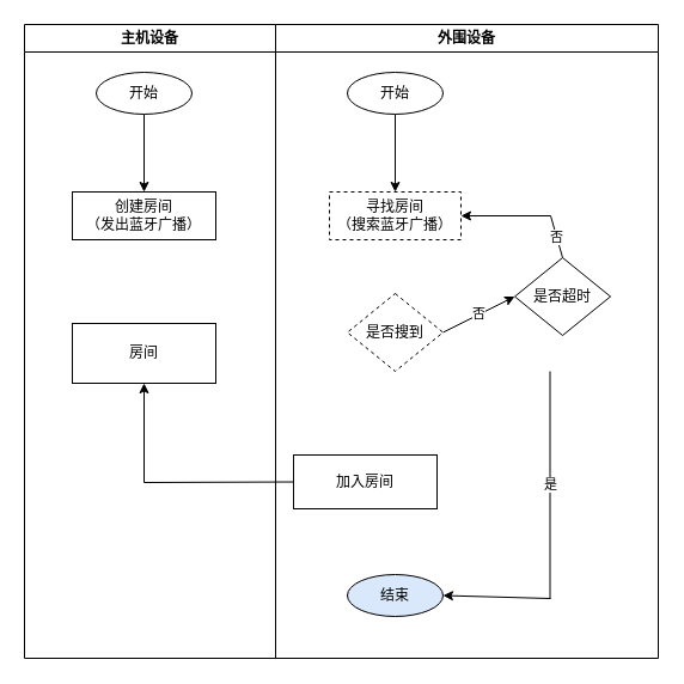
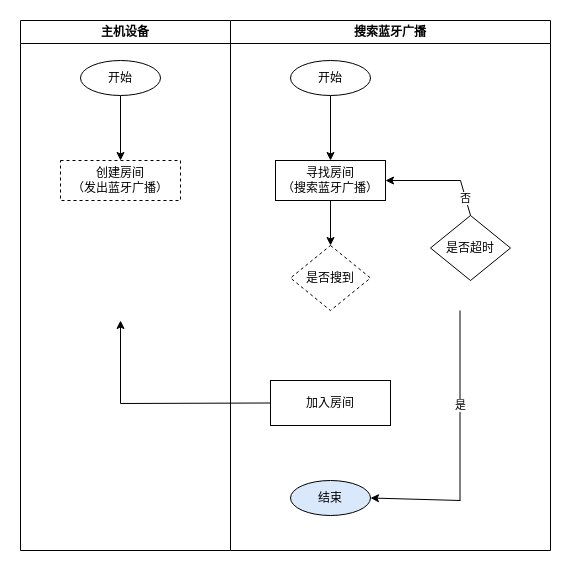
  <mxCell id="0" />
  <mxCell id="1" parent="0" />
  <mxCell id="2" value="主机设备" style="swimlane;whiteSpace=wrap;html=1;" vertex="1" parent="1"><mxGeometry x="20" y="20" width="210" height="530" as="geometry"><mxRectangle x="220" y="180" width="90" height="30" as="alternateBounds" /></mxGeometry></mxCell>
  <mxCell id="3" style="edgeStyle=none;html=1;exitX=0.5;exitY=1;exitDx=0;exitDy=0;entryX=0.5;entryY=0;entryDx=0;entryDy=0;" edge="1" parent="2" source="4" target="5"><mxGeometry relative="1" as="geometry" /></mxCell>
  <mxCell id="4" value="开始" style="ellipse;whiteSpace=wrap;html=1;" vertex="1" parent="2"><mxGeometry x="60" y="40" width="80" height="35" as="geometry" /></mxCell>
- <mxCell id="5" value="创建房间&lt;br&gt;（发出蓝牙广播）" style="whiteSpace=wrap;html=1;" vertex="1" parent="2"><mxGeometry x="40" y="140" width="120" height="40" as="geometry" /></mxCell>
- <mxCell id="6" value="房间" style="rounded=0;whiteSpace=wrap;html=1;" vertex="1" parent="2"><mxGeometry x="40" y="250" width="120" height="50" as="geometry" /></mxCell>
+ <mxCell id="5" value="创建房间&lt;br&gt;（发出蓝牙广播）" style="whiteSpace=wrap;html=1;dashed=1;" vertex="1" parent="2"><mxGeometry x="40" y="140" width="120" height="40" as="geometry" /></mxCell>
  <mxCell id="7" value="" style="endArrow=none;html=1;entryX=0;entryY=0.5;entryDx=0;entryDy=0;" edge="1" parent="2" target="16"><mxGeometry width="50" height="50" relative="1" as="geometry"><mxPoint x="100" y="383" as="sourcePoint" /><mxPoint x="160" y="360" as="targetPoint" /></mxGeometry></mxCell>
  <mxCell id="8" value="" style="endArrow=classic;html=1;" edge="1" parent="2"><mxGeometry width="50" height="50" relative="1" as="geometry"><mxPoint x="100" y="383" as="sourcePoint" /><mxPoint x="100" y="300" as="targetPoint" /></mxGeometry></mxCell>
- <mxCell id="9" value="外围设备" style="swimlane;whiteSpace=wrap;html=1;" vertex="1" parent="1"><mxGeometry x="230" y="20" width="320" height="530" as="geometry"><mxRectangle x="430" y="180" width="90" height="30" as="alternateBounds" /></mxGeometry></mxCell>
- <mxCell id="11" value="寻找房间&lt;br&gt;（搜索蓝牙广播）" style="whiteSpace=wrap;html=1;dashed=1;" vertex="1" parent="9"><mxGeometry x="45" y="140" width="110" height="40" as="geometry" /></mxCell>
+ <mxCell id="9" value="搜索蓝牙广播" style="swimlane;whiteSpace=wrap;html=1;" vertex="1" parent="1"><mxGeometry x="230" y="20" width="320" height="530" as="geometry"><mxRectangle x="430" y="180" width="90" height="30" as="alternateBounds" /></mxGeometry></mxCell>
+ <mxCell id="10" style="edgeStyle=none;html=1;exitX=0.5;exitY=1;exitDx=0;exitDy=0;entryX=0.5;entryY=0;entryDx=0;entryDy=0;" edge="1" parent="9" source="11" target="15"><mxGeometry relative="1" as="geometry" /></mxCell>
+ <mxCell id="11" value="寻找房间&lt;br&gt;（搜索蓝牙广播）" style="whiteSpace=wrap;html=1;" vertex="1" parent="9"><mxGeometry x="45" y="140" width="110" height="40" as="geometry" /></mxCell>
  <mxCell id="12" style="edgeStyle=none;html=1;exitX=0.5;exitY=1;exitDx=0;exitDy=0;entryX=0.5;entryY=0;entryDx=0;entryDy=0;" edge="1" parent="9" source="13" target="11"><mxGeometry relative="1" as="geometry" /></mxCell>
  <mxCell id="13" value="开始" style="ellipse;whiteSpace=wrap;html=1;" vertex="1" parent="9"><mxGeometry x="60" y="40" width="80" height="35" as="geometry" /></mxCell>
- <mxCell id="14" value="否" style="edgeStyle=none;html=1;exitX=1;exitY=0.5;exitDx=0;exitDy=0;entryX=0;entryY=0.5;entryDx=0;entryDy=0;" edge="1" parent="9" source="15" target="17"><mxGeometry relative="1" as="geometry" /></mxCell>
  <mxCell id="15" value="是否搜到" style="rhombus;whiteSpace=wrap;html=1;dashed=1;" vertex="1" parent="9"><mxGeometry x="60" y="225" width="80" height="65" as="geometry" /></mxCell>
- <mxCell id="16" value="加入房间" style="rounded=0;whiteSpace=wrap;html=1;" vertex="1" parent="9"><mxGeometry x="15" y="360" width="120" height="45" as="geometry" /></mxCell>
+ <mxCell id="16" value="加入房间" style="rounded=0;whiteSpace=wrap;html=1;" vertex="1" parent="9"><mxGeometry x="40" y="360" width="120" height="45" as="geometry" /></mxCell>
  <mxCell id="17" value="是否超时" style="rhombus;whiteSpace=wrap;html=1;" vertex="1" parent="9"><mxGeometry x="200" y="195" width="80" height="65" as="geometry" /></mxCell>
  <mxCell id="18" value="结束" style="ellipse;whiteSpace=wrap;html=1;fillColor=#dae8fc;" vertex="1" parent="9"><mxGeometry x="60" y="460" width="80" height="35" as="geometry" /></mxCell>
  <mxCell id="19" value="是" style="endArrow=none;html=1;entryX=0.5;entryY=1;entryDx=0;entryDy=0;" edge="1" parent="9"><mxGeometry width="50" height="50" relative="1" as="geometry"><mxPoint x="229.5" y="480" as="sourcePoint" /><mxPoint x="229.5" y="290" as="targetPoint" /></mxGeometry></mxCell>
  <mxCell id="20" value="" style="endArrow=classic;html=1;entryX=1;entryY=0.5;entryDx=0;entryDy=0;" edge="1" parent="9" target="18"><mxGeometry width="50" height="50" relative="1" as="geometry"><mxPoint x="230" y="480" as="sourcePoint" /><mxPoint x="210" y="420" as="targetPoint" /></mxGeometry></mxCell>
  <mxCell id="21" value="否" style="endArrow=none;html=1;exitX=0.5;exitY=0;exitDx=0;exitDy=0;" edge="1" parent="9" source="17"><mxGeometry width="50" height="50" relative="1" as="geometry"><mxPoint x="230" y="210" as="sourcePoint" /><mxPoint x="230" y="160" as="targetPoint" /></mxGeometry></mxCell>
  <mxCell id="22" value="" style="endArrow=classic;html=1;entryX=1;entryY=0.5;entryDx=0;entryDy=0;" edge="1" parent="9" target="11"><mxGeometry width="50" height="50" relative="1" as="geometry"><mxPoint x="230" y="160" as="sourcePoint" /><mxPoint x="280" y="110" as="targetPoint" /></mxGeometry></mxCell>
